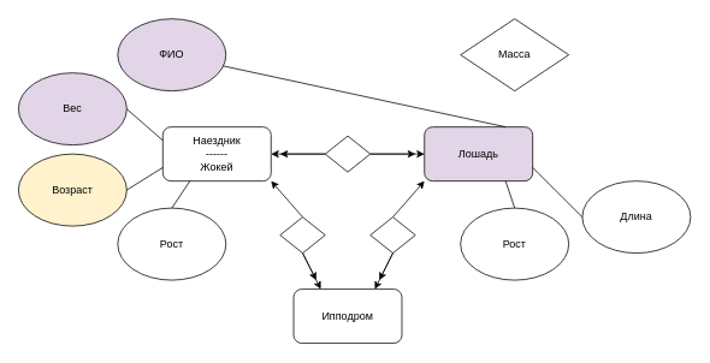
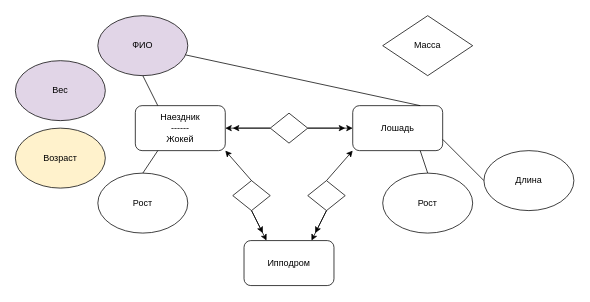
  <mxCell id="0" />
  <mxCell id="1" parent="0" />
  <mxCell id="2" value="Наездник&lt;br&gt;------&lt;br&gt;Жокей" style="rounded=1;whiteSpace=wrap;html=1;" vertex="1" parent="1"><mxGeometry x="180" y="140" width="120" height="60" as="geometry" /></mxCell>
- <mxCell id="3" value="Лошадь" style="rounded=1;whiteSpace=wrap;html=1;fillColor=#e1d5e7;" vertex="1" parent="1"><mxGeometry x="470" y="140" width="120" height="60" as="geometry" /></mxCell>
+ <mxCell id="3" value="Лошадь" style="rounded=1;whiteSpace=wrap;html=1;" vertex="1" parent="1"><mxGeometry x="470" y="140" width="120" height="60" as="geometry" /></mxCell>
  <mxCell id="4" value="" style="rhombus;whiteSpace=wrap;html=1;" vertex="1" parent="1"><mxGeometry x="360" y="150" width="50" height="40" as="geometry" /></mxCell>
  <mxCell id="5" value="" style="endArrow=classic;html=1;entryX=0;entryY=0.5;entryDx=0;entryDy=0;" edge="1" parent="1" source="4" target="3"><mxGeometry width="50" height="50" relative="1" as="geometry"><mxPoint x="410" y="400" as="sourcePoint" /><mxPoint x="460" y="350" as="targetPoint" /></mxGeometry></mxCell>
  <mxCell id="6" value="" style="endArrow=classic;html=1;entryX=1;entryY=0.5;entryDx=0;entryDy=0;exitX=0;exitY=0.5;exitDx=0;exitDy=0;" edge="1" parent="1" source="4" target="2"><mxGeometry width="50" height="50" relative="1" as="geometry"><mxPoint x="410" y="400" as="sourcePoint" /><mxPoint x="460" y="350" as="targetPoint" /></mxGeometry></mxCell>
  <mxCell id="7" value="Длина" style="ellipse;whiteSpace=wrap;html=1;" vertex="1" parent="1"><mxGeometry x="645" y="200" width="120" height="80" as="geometry" /></mxCell>
  <mxCell id="8" value="Рост" style="ellipse;whiteSpace=wrap;html=1;" vertex="1" parent="1"><mxGeometry x="510" y="230" width="120" height="80" as="geometry" /></mxCell>
  <mxCell id="9" value="Масса" style="rhombus;whiteSpace=wrap;html=1;" vertex="1" parent="1"><mxGeometry x="510" width="120" height="80" as="geometry" y="20" /></mxCell>
  <mxCell id="10" value="Рост" style="ellipse;whiteSpace=wrap;html=1;" vertex="1" parent="1"><mxGeometry x="130" y="230" width="120" height="80" as="geometry" /></mxCell>
  <mxCell id="11" value="Возраст" style="ellipse;whiteSpace=wrap;html=1;fillColor=#fff2cc;" vertex="1" parent="1"><mxGeometry x="20" y="170" width="120" height="80" as="geometry" /></mxCell>
  <mxCell id="12" value="Вес" style="ellipse;whiteSpace=wrap;html=1;fillColor=#e1d5e7;" vertex="1" parent="1"><mxGeometry x="20" y="80" width="120" height="80" as="geometry" /></mxCell>
  <mxCell id="13" value="ФИО" style="ellipse;whiteSpace=wrap;html=1;fillColor=#e1d5e7;" vertex="1" parent="1"><mxGeometry x="130" width="120" height="80" as="geometry" y="20" /></mxCell>
  <mxCell id="14" value="" style="endArrow=none;html=1;entryX=0.25;entryY=1;entryDx=0;entryDy=0;exitX=0.5;exitY=0;exitDx=0;exitDy=0;" edge="1" parent="1" source="10" target="2"><mxGeometry width="50" height="50" relative="1" as="geometry"><mxPoint x="260" y="400" as="sourcePoint" /><mxPoint x="310" y="350" as="targetPoint" /></mxGeometry></mxCell>
- <mxCell id="15" value="" style="endArrow=none;html=1;exitX=1;exitY=0.5;exitDx=0;exitDy=0;entryX=0;entryY=0.75;entryDx=0;entryDy=0;" edge="1" parent="1" source="11" target="2"><mxGeometry width="50" height="50" relative="1" as="geometry"><mxPoint x="260" y="400" as="sourcePoint" /><mxPoint x="310" y="350" as="targetPoint" /></mxGeometry></mxCell>
- <mxCell id="16" value="" style="endArrow=none;html=1;exitX=1;exitY=0.5;exitDx=0;exitDy=0;entryX=0;entryY=0.25;entryDx=0;entryDy=0;" edge="1" parent="1" source="12" target="2"><mxGeometry width="50" height="50" relative="1" as="geometry"><mxPoint x="260" y="400" as="sourcePoint" /><mxPoint x="310" y="350" as="targetPoint" /></mxGeometry></mxCell>
+ <mxCell id="17" value="" style="endArrow=none;html=1;exitX=0.5;exitY=1;exitDx=0;exitDy=0;entryX=0.25;entryY=0;entryDx=0;entryDy=0;" edge="1" parent="1" source="13" target="2"><mxGeometry width="50" height="50" relative="1" as="geometry"><mxPoint x="260" y="400" as="sourcePoint" /><mxPoint x="310" y="350" as="targetPoint" /></mxGeometry></mxCell>
  <mxCell id="18" value="" style="endArrow=none;html=1;entryX=0.75;entryY=1;entryDx=0;entryDy=0;exitX=0.5;exitY=0;exitDx=0;exitDy=0;" edge="1" parent="1" source="8" target="3"><mxGeometry width="50" height="50" relative="1" as="geometry"><mxPoint x="450" y="330" as="sourcePoint" /><mxPoint x="500" y="280" as="targetPoint" /></mxGeometry></mxCell>
  <mxCell id="19" value="" style="endArrow=none;html=1;entryX=0;entryY=0.5;entryDx=0;entryDy=0;exitX=1;exitY=0.75;exitDx=0;exitDy=0;" edge="1" parent="1" source="3" target="7"><mxGeometry width="50" height="50" relative="1" as="geometry"><mxPoint x="450" y="330" as="sourcePoint" /><mxPoint x="500" y="280" as="targetPoint" /></mxGeometry></mxCell>
  <mxCell id="20" value="" style="endArrow=none;html=1;exitX=0.75;exitY=0;exitDx=0;exitDy=0;" edge="1" parent="1" source="3" target="13"><mxGeometry width="50" height="50" relative="1" as="geometry"><mxPoint x="450" y="330" as="sourcePoint" /><mxPoint x="500" y="280" as="targetPoint" /></mxGeometry></mxCell>
  <mxCell id="21" value="Ипподром" style="rounded=1;whiteSpace=wrap;html=1;" vertex="1" parent="1"><mxGeometry x="325" y="320" width="120" height="60" as="geometry" /></mxCell>
  <mxCell id="22" value="" style="endArrow=classic;html=1;entryX=0;entryY=1;entryDx=0;entryDy=0;exitX=0.5;exitY=0;exitDx=0;exitDy=0;" edge="1" parent="1" source="24" target="3"><mxGeometry width="50" height="50" relative="1" as="geometry"><mxPoint x="370" y="330" as="sourcePoint" /><mxPoint x="420" y="280" as="targetPoint" /></mxGeometry></mxCell>
  <mxCell id="23" value="" style="rhombus;whiteSpace=wrap;html=1;" vertex="1" parent="1"><mxGeometry x="310" y="240" width="50" height="40" as="geometry" /></mxCell>
  <mxCell id="24" value="" style="rhombus;whiteSpace=wrap;html=1;" vertex="1" parent="1"><mxGeometry x="410" y="240" width="50" height="40" as="geometry" /></mxCell>
  <mxCell id="25" value="" style="endArrow=classic;html=1;entryX=1;entryY=1;entryDx=0;entryDy=0;exitX=0.5;exitY=0;exitDx=0;exitDy=0;" edge="1" parent="1" source="23" target="2"><mxGeometry width="50" height="50" relative="1" as="geometry"><mxPoint x="370" y="330" as="sourcePoint" /><mxPoint x="420" y="280" as="targetPoint" /></mxGeometry></mxCell>
  <mxCell id="26" value="" style="endArrow=classic;html=1;entryX=0.75;entryY=0;entryDx=0;entryDy=0;exitX=0.5;exitY=1;exitDx=0;exitDy=0;" edge="1" parent="1" source="24" target="21"><mxGeometry width="50" height="50" relative="1" as="geometry"><mxPoint x="370" y="330" as="sourcePoint" /><mxPoint x="420" y="280" as="targetPoint" /></mxGeometry></mxCell>
  <mxCell id="27" value="" style="endArrow=classic;html=1;entryX=0.25;entryY=0;entryDx=0;entryDy=0;exitX=0.5;exitY=1;exitDx=0;exitDy=0;" edge="1" parent="1" source="23" target="21"><mxGeometry width="50" height="50" relative="1" as="geometry"><mxPoint x="370" y="330" as="sourcePoint" /><mxPoint x="420" y="280" as="targetPoint" /></mxGeometry></mxCell>
  <mxCell id="28" value="" style="endArrow=classic;html=1;exitX=0.5;exitY=1;exitDx=0;exitDy=0;" edge="1" parent="1" source="23"><mxGeometry width="50" height="50" relative="1" as="geometry"><mxPoint x="370" y="330" as="sourcePoint" /><mxPoint x="350" y="310" as="targetPoint" /></mxGeometry></mxCell>
  <mxCell id="29" value="" style="endArrow=classic;html=1;exitX=0.5;exitY=1;exitDx=0;exitDy=0;" edge="1" parent="1" source="24"><mxGeometry width="50" height="50" relative="1" as="geometry"><mxPoint x="370" y="330" as="sourcePoint" /><mxPoint x="420" y="310" as="targetPoint" /></mxGeometry></mxCell>
  <mxCell id="30" value="" style="endArrow=classic;html=1;exitX=1;exitY=0.5;exitDx=0;exitDy=0;" edge="1" parent="1" source="4"><mxGeometry width="50" height="50" relative="1" as="geometry"><mxPoint x="370" y="330" as="sourcePoint" /><mxPoint x="460" y="170" as="targetPoint" /></mxGeometry></mxCell>
  <mxCell id="31" value="" style="endArrow=classic;html=1;exitX=0;exitY=0.5;exitDx=0;exitDy=0;" edge="1" parent="1" source="4"><mxGeometry width="50" height="50" relative="1" as="geometry"><mxPoint x="370" y="330" as="sourcePoint" /><mxPoint x="310" y="170" as="targetPoint" /></mxGeometry></mxCell>
